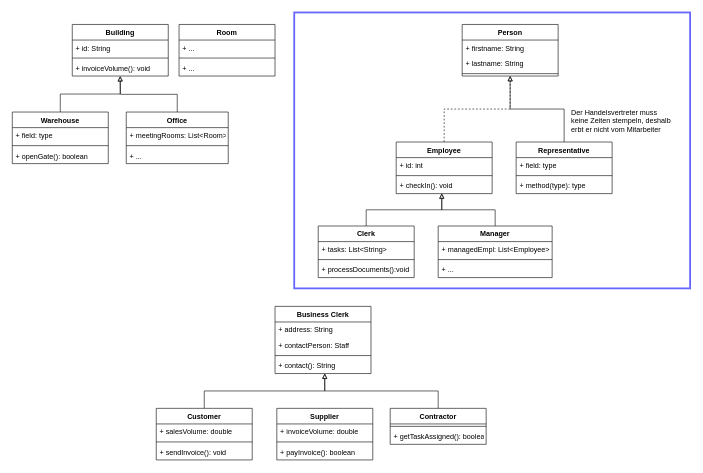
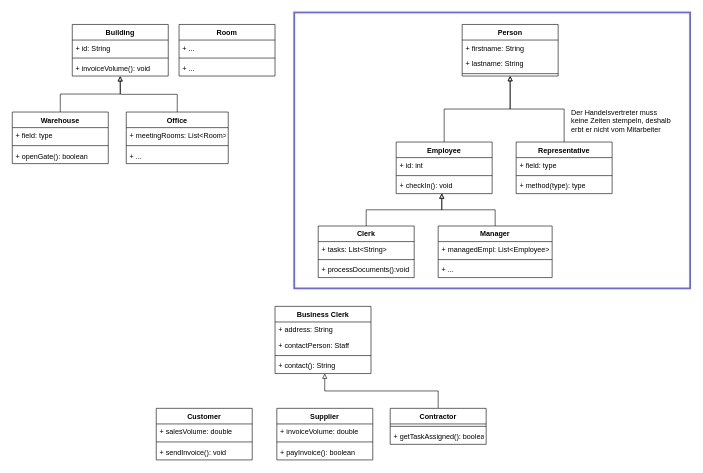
  <mxCell id="0" />
  <mxCell id="1" parent="0" />
  <mxCell id="2" value="" style="rounded=0;whiteSpace=wrap;html=1;fillColor=none;strokeColor=#6666FF;strokeWidth=3;" vertex="1" parent="1"><mxGeometry x="490" y="20" width="660" height="460" as="geometry" /></mxCell>
  <mxCell id="3" style="edgeStyle=orthogonalEdgeStyle;rounded=0;orthogonalLoop=1;jettySize=auto;html=1;exitX=0.5;exitY=0;exitDx=0;exitDy=0;endArrow=block;endFill=0;entryX=0.474;entryY=1.006;entryDx=0;entryDy=0;entryPerimeter=0;" parent="1" source="4" target="12" edge="1"><mxGeometry relative="1" as="geometry"><mxPoint x="810.32" y="321.688" as="targetPoint" /></mxGeometry></mxCell>
  <mxCell id="4" value="Manager" style="swimlane;fontStyle=1;align=center;verticalAlign=top;childLayout=stackLayout;horizontal=1;startSize=26;horizontalStack=0;resizeParent=1;resizeParentMax=0;resizeLast=0;collapsible=1;marginBottom=0;" parent="1" vertex="1"><mxGeometry x="730" y="376" width="190" height="86" as="geometry" /></mxCell>
  <mxCell id="5" value="+ managedEmpl: List&lt;Employee&gt;" style="text;strokeColor=none;fillColor=none;align=left;verticalAlign=top;spacingLeft=4;spacingRight=4;overflow=hidden;rotatable=0;points=[[0,0.5],[1,0.5]];portConstraint=eastwest;" parent="4" vertex="1"><mxGeometry y="26" width="190" height="26" as="geometry" /></mxCell>
  <mxCell id="6" value="" style="line;strokeWidth=1;fillColor=none;align=left;verticalAlign=middle;spacingTop=-1;spacingLeft=3;spacingRight=3;rotatable=0;labelPosition=right;points=[];portConstraint=eastwest;" parent="4" vertex="1"><mxGeometry y="52" width="190" height="8" as="geometry" /></mxCell>
  <mxCell id="7" value="+ ..." style="text;strokeColor=none;fillColor=none;align=left;verticalAlign=top;spacingLeft=4;spacingRight=4;overflow=hidden;rotatable=0;points=[[0,0.5],[1,0.5]];portConstraint=eastwest;" parent="4" vertex="1"><mxGeometry y="60" width="190" height="26" as="geometry" /></mxCell>
- <mxCell id="8" style="edgeStyle=orthogonalEdgeStyle;rounded=0;orthogonalLoop=1;jettySize=auto;html=1;exitX=0.5;exitY=0;exitDx=0;exitDy=0;endArrow=block;endFill=0;entryX=0.5;entryY=1;entryDx=0;entryDy=0;dashed=1;" edge="1" parent="1" source="9" target="60"><mxGeometry relative="1" as="geometry"><mxPoint x="850" y="130" as="targetPoint" /></mxGeometry></mxCell>
+ <mxCell id="8" style="edgeStyle=orthogonalEdgeStyle;rounded=0;orthogonalLoop=1;jettySize=auto;html=1;exitX=0.5;exitY=0;exitDx=0;exitDy=0;endArrow=block;endFill=0;entryX=0.5;entryY=1;entryDx=0;entryDy=0;" edge="1" parent="1" source="9" target="60"><mxGeometry relative="1" as="geometry"><mxPoint x="850" y="130" as="targetPoint" /></mxGeometry></mxCell>
  <mxCell id="9" value="Employee" style="swimlane;fontStyle=1;align=center;verticalAlign=top;childLayout=stackLayout;horizontal=1;startSize=26;horizontalStack=0;resizeParent=1;resizeParentMax=0;resizeLast=0;collapsible=1;marginBottom=0;" parent="1" vertex="1"><mxGeometry x="660" y="236" width="160" height="86" as="geometry" /></mxCell>
  <mxCell id="10" value="+ id: int" style="text;strokeColor=none;fillColor=none;align=left;verticalAlign=top;spacingLeft=4;spacingRight=4;overflow=hidden;rotatable=0;points=[[0,0.5],[1,0.5]];portConstraint=eastwest;" parent="9" vertex="1"><mxGeometry y="26" width="160" height="26" as="geometry" /></mxCell>
  <mxCell id="11" value="" style="line;strokeWidth=1;fillColor=none;align=left;verticalAlign=middle;spacingTop=-1;spacingLeft=3;spacingRight=3;rotatable=0;labelPosition=right;points=[];portConstraint=eastwest;" parent="9" vertex="1"><mxGeometry y="52" width="160" height="8" as="geometry" /></mxCell>
  <mxCell id="12" value="+ checkIn(): void" style="text;strokeColor=none;fillColor=none;align=left;verticalAlign=top;spacingLeft=4;spacingRight=4;overflow=hidden;rotatable=0;points=[[0,0.5],[1,0.5]];portConstraint=eastwest;" parent="9" vertex="1"><mxGeometry y="60" width="160" height="26" as="geometry" /></mxCell>
  <mxCell id="13" value="Building" style="swimlane;fontStyle=1;align=center;verticalAlign=top;childLayout=stackLayout;horizontal=1;startSize=26;horizontalStack=0;resizeParent=1;resizeParentMax=0;resizeLast=0;collapsible=1;marginBottom=0;" parent="1" vertex="1"><mxGeometry x="120" y="40" width="160" height="86" as="geometry" /></mxCell>
  <mxCell id="14" value="+ id: String" style="text;strokeColor=none;fillColor=none;align=left;verticalAlign=top;spacingLeft=4;spacingRight=4;overflow=hidden;rotatable=0;points=[[0,0.5],[1,0.5]];portConstraint=eastwest;" parent="13" vertex="1"><mxGeometry y="26" width="160" height="26" as="geometry" /></mxCell>
  <mxCell id="15" value="" style="line;strokeWidth=1;fillColor=none;align=left;verticalAlign=middle;spacingTop=-1;spacingLeft=3;spacingRight=3;rotatable=0;labelPosition=right;points=[];portConstraint=eastwest;" parent="13" vertex="1"><mxGeometry y="52" width="160" height="8" as="geometry" /></mxCell>
  <mxCell id="16" value="+ invoiceVolume(): void" style="text;strokeColor=none;fillColor=none;align=left;verticalAlign=top;spacingLeft=4;spacingRight=4;overflow=hidden;rotatable=0;points=[[0,0.5],[1,0.5]];portConstraint=eastwest;" parent="13" vertex="1"><mxGeometry y="60" width="160" height="26" as="geometry" /></mxCell>
  <mxCell id="17" style="edgeStyle=orthogonalEdgeStyle;rounded=0;orthogonalLoop=1;jettySize=auto;html=1;exitX=0.5;exitY=0;exitDx=0;exitDy=0;entryX=0.498;entryY=1.023;entryDx=0;entryDy=0;entryPerimeter=0;endArrow=block;endFill=0;" parent="1" source="18" target="16" edge="1"><mxGeometry relative="1" as="geometry" /></mxCell>
  <mxCell id="18" value="Warehouse" style="swimlane;fontStyle=1;align=center;verticalAlign=top;childLayout=stackLayout;horizontal=1;startSize=26;horizontalStack=0;resizeParent=1;resizeParentMax=0;resizeLast=0;collapsible=1;marginBottom=0;" parent="1" vertex="1"><mxGeometry x="20" y="186" width="160" height="86" as="geometry" /></mxCell>
  <mxCell id="19" value="+ field: type" style="text;strokeColor=none;fillColor=none;align=left;verticalAlign=top;spacingLeft=4;spacingRight=4;overflow=hidden;rotatable=0;points=[[0,0.5],[1,0.5]];portConstraint=eastwest;" parent="18" vertex="1"><mxGeometry y="26" width="160" height="26" as="geometry" /></mxCell>
  <mxCell id="20" value="" style="line;strokeWidth=1;fillColor=none;align=left;verticalAlign=middle;spacingTop=-1;spacingLeft=3;spacingRight=3;rotatable=0;labelPosition=right;points=[];portConstraint=eastwest;" parent="18" vertex="1"><mxGeometry y="52" width="160" height="8" as="geometry" /></mxCell>
  <mxCell id="21" value="+ openGate(): boolean" style="text;strokeColor=none;fillColor=none;align=left;verticalAlign=top;spacingLeft=4;spacingRight=4;overflow=hidden;rotatable=0;points=[[0,0.5],[1,0.5]];portConstraint=eastwest;" parent="18" vertex="1"><mxGeometry y="60" width="160" height="26" as="geometry" /></mxCell>
  <mxCell id="22" style="edgeStyle=orthogonalEdgeStyle;rounded=0;orthogonalLoop=1;jettySize=auto;html=1;exitX=0.5;exitY=0;exitDx=0;exitDy=0;endArrow=block;endFill=0;" parent="1" source="23" edge="1"><mxGeometry relative="1" as="geometry"><mxPoint x="200" y="126" as="targetPoint" /></mxGeometry></mxCell>
  <mxCell id="23" value="Office" style="swimlane;fontStyle=1;align=center;verticalAlign=top;childLayout=stackLayout;horizontal=1;startSize=26;horizontalStack=0;resizeParent=1;resizeParentMax=0;resizeLast=0;collapsible=1;marginBottom=0;" parent="1" vertex="1"><mxGeometry x="210" y="186" width="170" height="86" as="geometry" /></mxCell>
  <mxCell id="24" value="+ meetingRooms: List&lt;Room&gt;" style="text;strokeColor=none;fillColor=none;align=left;verticalAlign=top;spacingLeft=4;spacingRight=4;overflow=hidden;rotatable=0;points=[[0,0.5],[1,0.5]];portConstraint=eastwest;" parent="23" vertex="1"><mxGeometry y="26" width="170" height="26" as="geometry" /></mxCell>
  <mxCell id="25" value="" style="line;strokeWidth=1;fillColor=none;align=left;verticalAlign=middle;spacingTop=-1;spacingLeft=3;spacingRight=3;rotatable=0;labelPosition=right;points=[];portConstraint=eastwest;" parent="23" vertex="1"><mxGeometry y="52" width="170" height="8" as="geometry" /></mxCell>
  <mxCell id="26" value="+ ..." style="text;strokeColor=none;fillColor=none;align=left;verticalAlign=top;spacingLeft=4;spacingRight=4;overflow=hidden;rotatable=0;points=[[0,0.5],[1,0.5]];portConstraint=eastwest;" parent="23" vertex="1"><mxGeometry y="60" width="170" height="26" as="geometry" /></mxCell>
- <mxCell id="27" style="edgeStyle=orthogonalEdgeStyle;rounded=0;orthogonalLoop=1;jettySize=auto;html=1;exitX=0.5;exitY=0;exitDx=0;exitDy=0;endArrow=block;endFill=0;entryX=0.518;entryY=1.009;entryDx=0;entryDy=0;entryPerimeter=0;" parent="1" source="28" target="40" edge="1"><mxGeometry relative="1" as="geometry"><mxPoint x="540" y="620" as="targetPoint" /></mxGeometry></mxCell>
  <mxCell id="28" value="Customer" style="swimlane;fontStyle=1;align=center;verticalAlign=top;childLayout=stackLayout;horizontal=1;startSize=26;horizontalStack=0;resizeParent=1;resizeParentMax=0;resizeLast=0;collapsible=1;marginBottom=0;" parent="1" vertex="1"><mxGeometry x="260" y="680" width="160" height="86" as="geometry" /></mxCell>
  <mxCell id="29" value="+ salesVolume: double" style="text;strokeColor=none;fillColor=none;align=left;verticalAlign=top;spacingLeft=4;spacingRight=4;overflow=hidden;rotatable=0;points=[[0,0.5],[1,0.5]];portConstraint=eastwest;" parent="28" vertex="1"><mxGeometry y="26" width="160" height="26" as="geometry" /></mxCell>
  <mxCell id="30" value="" style="line;strokeWidth=1;fillColor=none;align=left;verticalAlign=middle;spacingTop=-1;spacingLeft=3;spacingRight=3;rotatable=0;labelPosition=right;points=[];portConstraint=eastwest;" parent="28" vertex="1"><mxGeometry y="52" width="160" height="8" as="geometry" /></mxCell>
  <mxCell id="31" value="+ sendInvoice(): void" style="text;strokeColor=none;fillColor=none;align=left;verticalAlign=top;spacingLeft=4;spacingRight=4;overflow=hidden;rotatable=0;points=[[0,0.5],[1,0.5]];portConstraint=eastwest;" parent="28" vertex="1"><mxGeometry y="60" width="160" height="26" as="geometry" /></mxCell>
  <mxCell id="32" value="Supplier" style="swimlane;fontStyle=1;align=center;verticalAlign=top;childLayout=stackLayout;horizontal=1;startSize=26;horizontalStack=0;resizeParent=1;resizeParentMax=0;resizeLast=0;collapsible=1;marginBottom=0;" parent="1" vertex="1"><mxGeometry x="461" y="680" width="160" height="86" as="geometry" /></mxCell>
  <mxCell id="33" value="+ invoiceVolume: double" style="text;strokeColor=none;fillColor=none;align=left;verticalAlign=top;spacingLeft=4;spacingRight=4;overflow=hidden;rotatable=0;points=[[0,0.5],[1,0.5]];portConstraint=eastwest;" parent="32" vertex="1"><mxGeometry y="26" width="160" height="26" as="geometry" /></mxCell>
  <mxCell id="34" value="" style="line;strokeWidth=1;fillColor=none;align=left;verticalAlign=middle;spacingTop=-1;spacingLeft=3;spacingRight=3;rotatable=0;labelPosition=right;points=[];portConstraint=eastwest;" parent="32" vertex="1"><mxGeometry y="52" width="160" height="8" as="geometry" /></mxCell>
  <mxCell id="35" value="+ payInvoice(): boolean" style="text;strokeColor=none;fillColor=none;align=left;verticalAlign=top;spacingLeft=4;spacingRight=4;overflow=hidden;rotatable=0;points=[[0,0.5],[1,0.5]];portConstraint=eastwest;" parent="32" vertex="1"><mxGeometry y="60" width="160" height="26" as="geometry" /></mxCell>
  <mxCell id="36" value="Business Clerk" style="swimlane;fontStyle=1;align=center;verticalAlign=top;childLayout=stackLayout;horizontal=1;startSize=26;horizontalStack=0;resizeParent=1;resizeParentMax=0;resizeLast=0;collapsible=1;marginBottom=0;" parent="1" vertex="1"><mxGeometry x="458" y="510" width="160" height="112" as="geometry" /></mxCell>
  <mxCell id="37" value="+ address: String" style="text;strokeColor=none;fillColor=none;align=left;verticalAlign=top;spacingLeft=4;spacingRight=4;overflow=hidden;rotatable=0;points=[[0,0.5],[1,0.5]];portConstraint=eastwest;" parent="36" vertex="1"><mxGeometry y="26" width="160" height="26" as="geometry" /></mxCell>
  <mxCell id="38" value="+ contactPerson: Staff" style="text;strokeColor=none;fillColor=none;align=left;verticalAlign=top;spacingLeft=4;spacingRight=4;overflow=hidden;rotatable=0;points=[[0,0.5],[1,0.5]];portConstraint=eastwest;" parent="36" vertex="1"><mxGeometry y="52" width="160" height="26" as="geometry" /></mxCell>
  <mxCell id="39" value="" style="line;strokeWidth=1;fillColor=none;align=left;verticalAlign=middle;spacingTop=-1;spacingLeft=3;spacingRight=3;rotatable=0;labelPosition=right;points=[];portConstraint=eastwest;" parent="36" vertex="1"><mxGeometry y="78" width="160" height="8" as="geometry" /></mxCell>
  <mxCell id="40" value="+ contact(): String" style="text;strokeColor=none;fillColor=none;align=left;verticalAlign=top;spacingLeft=4;spacingRight=4;overflow=hidden;rotatable=0;points=[[0,0.5],[1,0.5]];portConstraint=eastwest;" parent="36" vertex="1"><mxGeometry y="86" width="160" height="26" as="geometry" /></mxCell>
  <mxCell id="41" style="edgeStyle=orthogonalEdgeStyle;rounded=0;orthogonalLoop=1;jettySize=auto;html=1;exitX=0.5;exitY=0;exitDx=0;exitDy=0;entryX=0.518;entryY=1;entryDx=0;entryDy=0;entryPerimeter=0;endArrow=block;endFill=0;" parent="1" source="42" target="40" edge="1"><mxGeometry relative="1" as="geometry" /></mxCell>
  <mxCell id="42" value="Contractor" style="swimlane;fontStyle=1;align=center;verticalAlign=top;childLayout=stackLayout;horizontal=1;startSize=26;horizontalStack=0;resizeParent=1;resizeParentMax=0;resizeLast=0;collapsible=1;marginBottom=0;" parent="1" vertex="1"><mxGeometry x="650" y="680" width="160" height="60" as="geometry" /></mxCell>
  <mxCell id="43" value="" style="line;strokeWidth=1;fillColor=none;align=left;verticalAlign=middle;spacingTop=-1;spacingLeft=3;spacingRight=3;rotatable=0;labelPosition=right;points=[];portConstraint=eastwest;" parent="42" vertex="1"><mxGeometry y="26" width="160" height="8" as="geometry" /></mxCell>
  <mxCell id="44" value="+ getTaskAssigned(): boolean" style="text;strokeColor=none;fillColor=none;align=left;verticalAlign=top;spacingLeft=4;spacingRight=4;overflow=hidden;rotatable=0;points=[[0,0.5],[1,0.5]];portConstraint=eastwest;" parent="42" vertex="1"><mxGeometry y="34" width="160" height="26" as="geometry" /></mxCell>
  <mxCell id="45" style="edgeStyle=orthogonalEdgeStyle;rounded=0;orthogonalLoop=1;jettySize=auto;html=1;exitX=0.5;exitY=0;exitDx=0;exitDy=0;endArrow=block;endFill=0;entryX=0.5;entryY=1;entryDx=0;entryDy=0;" edge="1" parent="1" source="46" target="60"><mxGeometry relative="1" as="geometry"><mxPoint x="850" y="120" as="targetPoint" /></mxGeometry></mxCell>
  <mxCell id="46" value="Representative" style="swimlane;fontStyle=1;align=center;verticalAlign=top;childLayout=stackLayout;horizontal=1;startSize=26;horizontalStack=0;resizeParent=1;resizeParentMax=0;resizeLast=0;collapsible=1;marginBottom=0;" parent="1" vertex="1"><mxGeometry x="860" y="236" width="160" height="86" as="geometry" /></mxCell>
  <mxCell id="47" value="+ field: type" style="text;strokeColor=none;fillColor=none;align=left;verticalAlign=top;spacingLeft=4;spacingRight=4;overflow=hidden;rotatable=0;points=[[0,0.5],[1,0.5]];portConstraint=eastwest;" parent="46" vertex="1"><mxGeometry y="26" width="160" height="26" as="geometry" /></mxCell>
  <mxCell id="48" value="" style="line;strokeWidth=1;fillColor=none;align=left;verticalAlign=middle;spacingTop=-1;spacingLeft=3;spacingRight=3;rotatable=0;labelPosition=right;points=[];portConstraint=eastwest;" parent="46" vertex="1"><mxGeometry y="52" width="160" height="8" as="geometry" /></mxCell>
  <mxCell id="49" value="+ method(type): type" style="text;strokeColor=none;fillColor=none;align=left;verticalAlign=top;spacingLeft=4;spacingRight=4;overflow=hidden;rotatable=0;points=[[0,0.5],[1,0.5]];portConstraint=eastwest;" parent="46" vertex="1"><mxGeometry y="60" width="160" height="26" as="geometry" /></mxCell>
  <mxCell id="50" style="edgeStyle=orthogonalEdgeStyle;rounded=0;orthogonalLoop=1;jettySize=auto;html=1;exitX=0.5;exitY=0;exitDx=0;exitDy=0;endArrow=block;endFill=0;entryX=0.476;entryY=0.982;entryDx=0;entryDy=0;entryPerimeter=0;" parent="1" source="51" target="12" edge="1"><mxGeometry relative="1" as="geometry"><mxPoint x="810.32" y="321.87" as="targetPoint" /></mxGeometry></mxCell>
  <mxCell id="51" value="Clerk" style="swimlane;fontStyle=1;align=center;verticalAlign=top;childLayout=stackLayout;horizontal=1;startSize=26;horizontalStack=0;resizeParent=1;resizeParentMax=0;resizeLast=0;collapsible=1;marginBottom=0;" parent="1" vertex="1"><mxGeometry x="530" y="376" width="160" height="86" as="geometry" /></mxCell>
  <mxCell id="52" value="+ tasks: List&lt;String&gt;" style="text;strokeColor=none;fillColor=none;align=left;verticalAlign=top;spacingLeft=4;spacingRight=4;overflow=hidden;rotatable=0;points=[[0,0.5],[1,0.5]];portConstraint=eastwest;" parent="51" vertex="1"><mxGeometry y="26" width="160" height="26" as="geometry" /></mxCell>
  <mxCell id="53" value="" style="line;strokeWidth=1;fillColor=none;align=left;verticalAlign=middle;spacingTop=-1;spacingLeft=3;spacingRight=3;rotatable=0;labelPosition=right;points=[];portConstraint=eastwest;" parent="51" vertex="1"><mxGeometry y="52" width="160" height="8" as="geometry" /></mxCell>
  <mxCell id="54" value="+ processDocuments():void" style="text;strokeColor=none;fillColor=none;align=left;verticalAlign=top;spacingLeft=4;spacingRight=4;overflow=hidden;rotatable=0;points=[[0,0.5],[1,0.5]];portConstraint=eastwest;" parent="51" vertex="1"><mxGeometry y="60" width="160" height="26" as="geometry" /></mxCell>
  <mxCell id="55" value="Der Handelsvertreter muss keine Zeiten stempeln, deshalb erbt er nicht vom Mitarbeiter" style="text;html=1;strokeColor=none;fillColor=none;align=left;verticalAlign=middle;whiteSpace=wrap;rounded=0;" parent="1" vertex="1"><mxGeometry x="950" y="166" width="170" height="70" as="geometry" /></mxCell>
  <mxCell id="56" value="Room" style="swimlane;fontStyle=1;align=center;verticalAlign=top;childLayout=stackLayout;horizontal=1;startSize=26;horizontalStack=0;resizeParent=1;resizeParentMax=0;resizeLast=0;collapsible=1;marginBottom=0;" parent="1" vertex="1"><mxGeometry x="298" y="40" width="160" height="86" as="geometry" /></mxCell>
  <mxCell id="57" value="+ ..." style="text;strokeColor=none;fillColor=none;align=left;verticalAlign=top;spacingLeft=4;spacingRight=4;overflow=hidden;rotatable=0;points=[[0,0.5],[1,0.5]];portConstraint=eastwest;" parent="56" vertex="1"><mxGeometry y="26" width="160" height="26" as="geometry" /></mxCell>
  <mxCell id="58" value="" style="line;strokeWidth=1;fillColor=none;align=left;verticalAlign=middle;spacingTop=-1;spacingLeft=3;spacingRight=3;rotatable=0;labelPosition=right;points=[];portConstraint=eastwest;" parent="56" vertex="1"><mxGeometry y="52" width="160" height="8" as="geometry" /></mxCell>
  <mxCell id="59" value="+ ..." style="text;strokeColor=none;fillColor=none;align=left;verticalAlign=top;spacingLeft=4;spacingRight=4;overflow=hidden;rotatable=0;points=[[0,0.5],[1,0.5]];portConstraint=eastwest;" parent="56" vertex="1"><mxGeometry y="60" width="160" height="26" as="geometry" /></mxCell>
  <mxCell id="60" value="Person" style="swimlane;fontStyle=1;align=center;verticalAlign=top;childLayout=stackLayout;horizontal=1;startSize=26;horizontalStack=0;resizeParent=1;resizeParentMax=0;resizeLast=0;collapsible=1;marginBottom=0;" vertex="1" parent="1"><mxGeometry x="770" y="40" width="160" height="86" as="geometry" /></mxCell>
  <mxCell id="61" value="+ firstname: String" style="text;strokeColor=none;fillColor=none;align=left;verticalAlign=top;spacingLeft=4;spacingRight=4;overflow=hidden;rotatable=0;points=[[0,0.5],[1,0.5]];portConstraint=eastwest;" vertex="1" parent="60"><mxGeometry y="26" width="160" height="26" as="geometry" /></mxCell>
  <mxCell id="62" value="+ lastname: String" style="text;strokeColor=none;fillColor=none;align=left;verticalAlign=top;spacingLeft=4;spacingRight=4;overflow=hidden;rotatable=0;points=[[0,0.5],[1,0.5]];portConstraint=eastwest;" vertex="1" parent="60"><mxGeometry y="52" width="160" height="26" as="geometry" /></mxCell>
  <mxCell id="63" value="" style="line;strokeWidth=1;fillColor=none;align=left;verticalAlign=middle;spacingTop=-1;spacingLeft=3;spacingRight=3;rotatable=0;labelPosition=right;points=[];portConstraint=eastwest;" vertex="1" parent="60"><mxGeometry y="78" width="160" height="8" as="geometry" /></mxCell>
